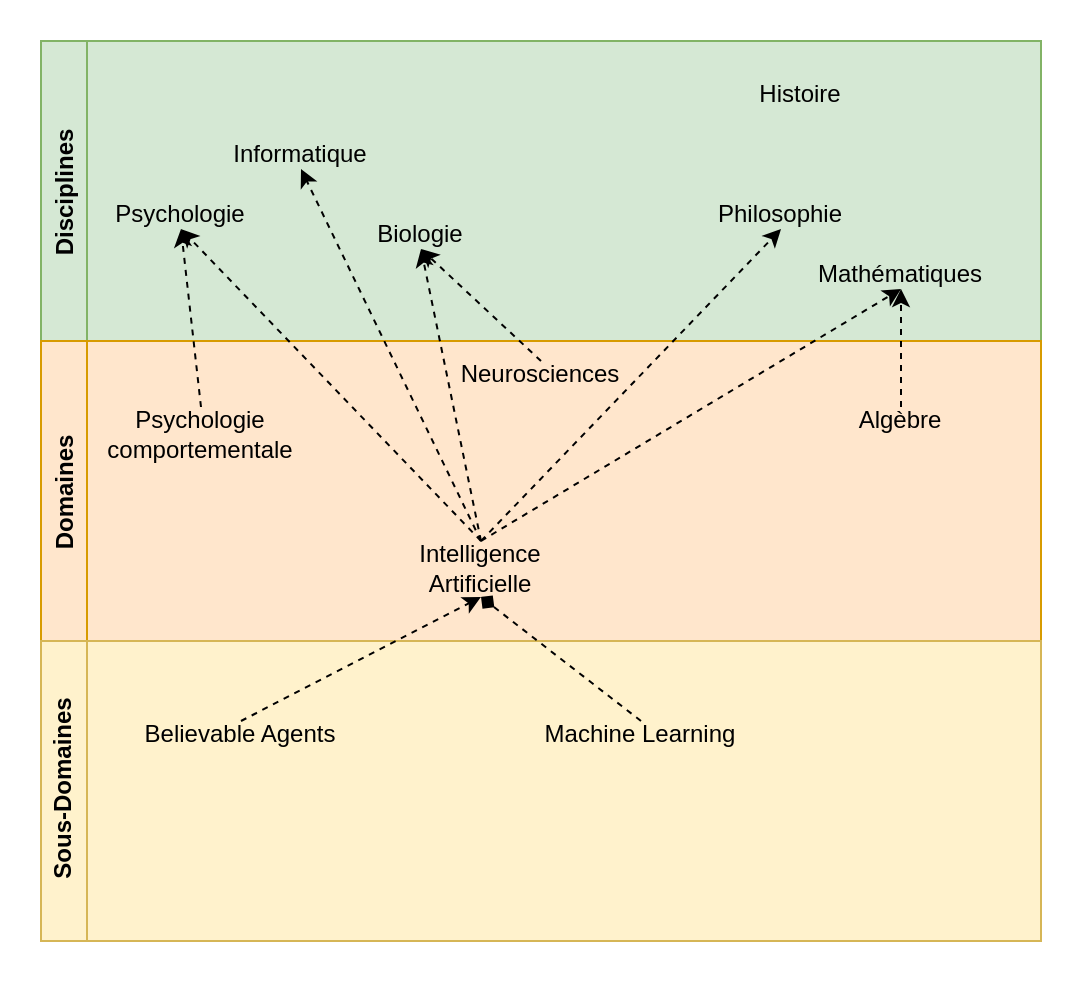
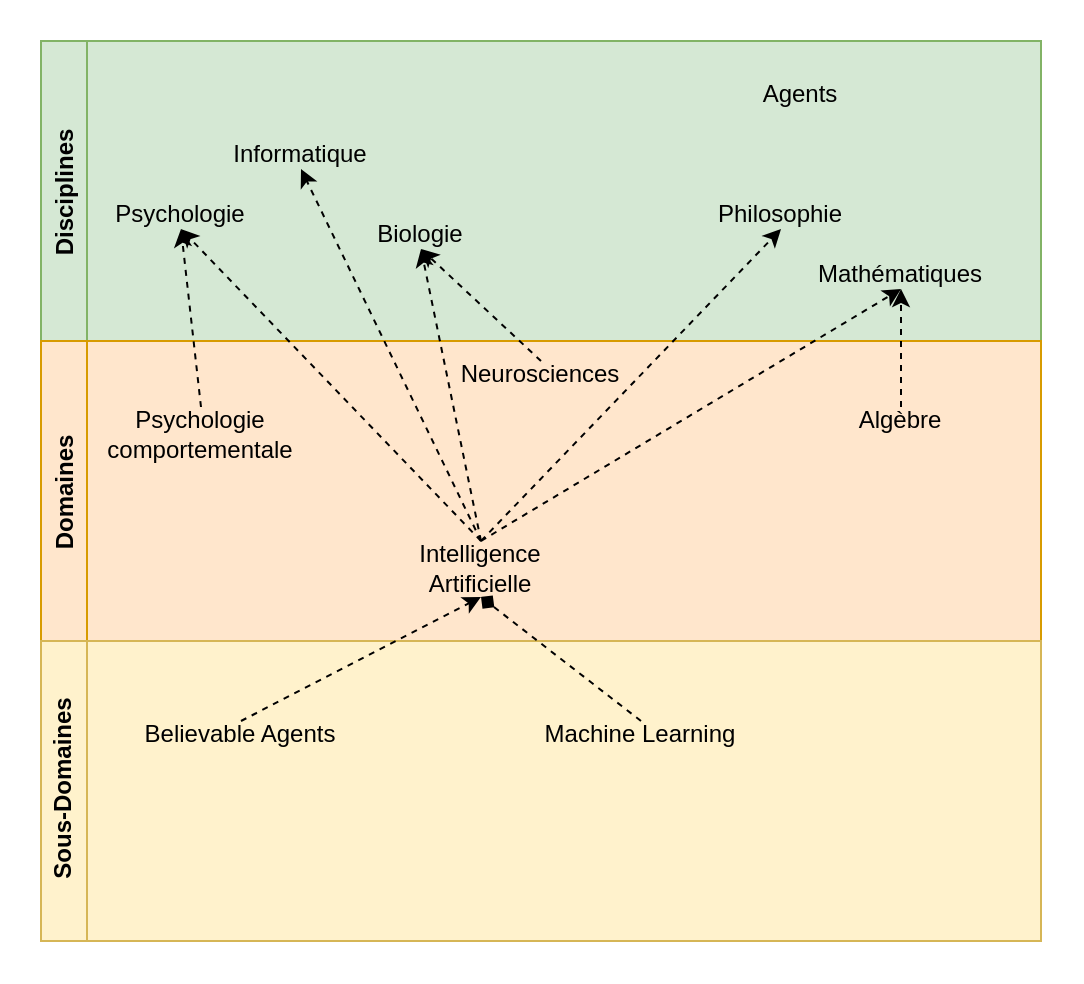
  <mxCell id="0" />
  <mxCell id="1" parent="0" />
  <mxCell id="2" value="Disciplines" style="swimlane;horizontal=0;html=0;swimlaneLine=1;noLabel=0;fillColor=#d5e8d4;strokeColor=#82b366;fillOpacity=100;glass=0;swimlaneFillColor=#D5E8D4;" vertex="1" parent="1"><mxGeometry x="20" y="20" width="500" height="150" as="geometry" /></mxCell>
  <mxCell id="3" value="Biologie" style="text;strokeColor=none;fillColor=none;align=center;verticalAlign=middle;rounded=0;whiteSpace=wrap;html=1;" vertex="1" parent="2"><mxGeometry x="140" y="90" width="100" height="14" as="geometry" /></mxCell>
- <mxCell id="4" value="Histoire" style="text;strokeColor=none;fillColor=none;align=center;verticalAlign=middle;rounded=0;whiteSpace=wrap;html=1;" vertex="1" parent="2"><mxGeometry x="330" y="20" width="100" height="14" as="geometry" /></mxCell>
+ <mxCell id="4" value="Agents" style="text;strokeColor=none;fillColor=none;align=center;verticalAlign=middle;rounded=0;whiteSpace=wrap;html=1;" vertex="1" parent="2"><mxGeometry x="330" y="20" width="100" height="14" as="geometry" /></mxCell>
  <mxCell id="5" value="Mathématiques" style="text;strokeColor=none;fillColor=none;align=center;verticalAlign=middle;rounded=0;whiteSpace=wrap;html=1;" vertex="1" parent="2"><mxGeometry x="380" y="110" width="100" height="14" as="geometry" /></mxCell>
  <mxCell id="6" value="Philosophie" style="text;strokeColor=none;fillColor=none;align=center;verticalAlign=middle;rounded=0;whiteSpace=wrap;html=1;" vertex="1" parent="2"><mxGeometry x="320" y="80" width="100" height="14" as="geometry" /></mxCell>
  <mxCell id="7" value="Domaines" style="swimlane;horizontal=0;html=0;fillColor=#ffe6cc;strokeColor=#d79b00;swimlaneFillColor=#FFE6CC;" vertex="1" parent="1"><mxGeometry x="20" y="170" width="500" height="150" as="geometry" /></mxCell>
  <mxCell id="8" value="Neurosciences" style="text;strokeColor=none;fillColor=none;align=center;verticalAlign=middle;rounded=0;whiteSpace=wrap;html=1;" vertex="1" parent="7"><mxGeometry x="200" y="10" width="100" height="14" as="geometry" /></mxCell>
  <mxCell id="9" value="Algèbre" style="text;strokeColor=none;fillColor=none;align=center;verticalAlign=middle;rounded=0;whiteSpace=wrap;html=1;" vertex="1" parent="7"><mxGeometry x="380" y="33" width="100" height="14" as="geometry" /></mxCell>
  <mxCell id="10" value="Psychologie comportementale" style="text;strokeColor=none;fillColor=none;align=center;verticalAlign=middle;rounded=0;whiteSpace=wrap;html=1;" vertex="1" parent="7"><mxGeometry x="30" y="33" width="100" height="28" as="geometry" /></mxCell>
  <mxCell id="11" value="Intelligence Artificielle" style="text;strokeColor=none;fillColor=none;align=center;verticalAlign=middle;rounded=0;whiteSpace=wrap;html=1;" vertex="1" parent="7"><mxGeometry x="170" y="100" width="100" height="28" as="geometry" /></mxCell>
  <mxCell id="12" value="Informatique" style="text;strokeColor=none;fillColor=none;align=center;verticalAlign=middle;rounded=0;whiteSpace=wrap;html=1;" vertex="1" parent="1"><mxGeometry x="100" y="70" width="100" height="14" as="geometry" /></mxCell>
  <mxCell id="13" value="Psychologie" style="text;strokeColor=none;fillColor=none;align=center;verticalAlign=middle;rounded=0;whiteSpace=wrap;html=1;" vertex="1" parent="1"><mxGeometry x="40" y="100" width="100" height="14" as="geometry" /></mxCell>
  <mxCell id="14" value="Sous-Domaines" style="swimlane;glass=0;html=1;horizontal=0;fillColor=#fff2cc;strokeColor=#d6b656;swimlaneFillColor=#FFF2CC;" vertex="1" parent="1"><mxGeometry x="20" y="320" width="500" height="150" as="geometry" /></mxCell>
  <mxCell id="15" value="Machine Learning" style="text;strokeColor=none;fillColor=none;align=center;verticalAlign=middle;rounded=0;whiteSpace=wrap;html=1;" vertex="1" parent="14"><mxGeometry x="250" y="40" width="100" height="14" as="geometry" /></mxCell>
  <mxCell id="16" value="Believable Agents" style="text;strokeColor=none;fillColor=none;align=center;verticalAlign=middle;rounded=0;whiteSpace=wrap;html=1;" vertex="1" parent="1"><mxGeometry x="70" y="360" width="100" height="14" as="geometry" /></mxCell>
  <mxCell id="17" value="" style="endArrow=classic;html=1;rounded=0;dashed=1;exitX=0.5;exitY=0;exitDx=0;exitDy=0;entryX=0.5;entryY=1;entryDx=0;entryDy=0;" edge="1" parent="1" source="16" target="11"><mxGeometry width="50" height="50" relative="1" as="geometry"><mxPoint x="710" y="269" as="sourcePoint" /><mxPoint x="760" y="219" as="targetPoint" /></mxGeometry></mxCell>
  <mxCell id="18" value="" style="endArrow=classic;html=1;rounded=0;dashed=1;exitX=0.5;exitY=0;exitDx=0;exitDy=0;entryX=0.5;entryY=1;entryDx=0;entryDy=0;" edge="1" parent="1" source="11" target="13"><mxGeometry width="50" height="50" relative="1" as="geometry"><mxPoint x="610" y="332" as="sourcePoint" /><mxPoint x="610" y="230" as="targetPoint" /></mxGeometry></mxCell>
  <mxCell id="19" value="" style="endArrow=classic;html=1;rounded=0;dashed=1;exitX=0.5;exitY=0;exitDx=0;exitDy=0;entryX=0.5;entryY=1;entryDx=0;entryDy=0;" edge="1" parent="1" source="11" target="3"><mxGeometry width="50" height="50" relative="1" as="geometry"><mxPoint x="620" y="342" as="sourcePoint" /><mxPoint x="240" y="120" as="targetPoint" /></mxGeometry></mxCell>
  <mxCell id="20" value="" style="endArrow=classic;html=1;rounded=0;dashed=1;exitX=0.5;exitY=0;exitDx=0;exitDy=0;entryX=0.5;entryY=1;entryDx=0;entryDy=0;" edge="1" parent="1" source="11" target="5"><mxGeometry width="50" height="50" relative="1" as="geometry"><mxPoint x="640" y="362" as="sourcePoint" /><mxPoint x="640" y="260" as="targetPoint" /></mxGeometry></mxCell>
  <mxCell id="21" value="" style="endArrow=classic;html=1;rounded=0;dashed=1;exitX=0.5;exitY=0;exitDx=0;exitDy=0;entryX=0.5;entryY=1;entryDx=0;entryDy=0;" edge="1" parent="1" source="11" target="12"><mxGeometry width="50" height="50" relative="1" as="geometry"><mxPoint x="650" y="372" as="sourcePoint" /><mxPoint x="650" y="270" as="targetPoint" /></mxGeometry></mxCell>
  <mxCell id="22" value="" style="endArrow=diamond;html=1;rounded=0;dashed=1;exitX=0.5;exitY=0;exitDx=0;exitDy=0;entryX=0.5;entryY=1;entryDx=0;entryDy=0;" edge="1" parent="1" source="15" target="11"><mxGeometry width="50" height="50" relative="1" as="geometry"><mxPoint x="610" y="300" as="sourcePoint" /><mxPoint x="760" y="280" as="targetPoint" /></mxGeometry></mxCell>
  <mxCell id="23" value="" style="endArrow=classic;html=1;rounded=0;dashed=1;exitX=0.5;exitY=0;exitDx=0;exitDy=0;entryX=0.5;entryY=1;entryDx=0;entryDy=0;" edge="1" parent="1" source="8" target="3"><mxGeometry width="50" height="50" relative="1" as="geometry"><mxPoint x="770" y="324" as="sourcePoint" /><mxPoint x="290" y="100" as="targetPoint" /></mxGeometry></mxCell>
  <mxCell id="24" value="" style="endArrow=classic;html=1;rounded=0;dashed=1;exitX=0.5;exitY=0;exitDx=0;exitDy=0;entryX=0.5;entryY=1;entryDx=0;entryDy=0;" edge="1" parent="1" source="9" target="5"><mxGeometry width="50" height="50" relative="1" as="geometry"><mxPoint x="600" y="270.16" as="sourcePoint" /><mxPoint x="644.2" y="139.998" as="targetPoint" /></mxGeometry></mxCell>
  <mxCell id="25" value="" style="endArrow=classic;html=1;rounded=0;dashed=1;exitX=0.5;exitY=0;exitDx=0;exitDy=0;entryX=0.5;entryY=1;entryDx=0;entryDy=0;" edge="1" parent="1" source="11" target="6"><mxGeometry width="50" height="50" relative="1" as="geometry"><mxPoint x="610" y="280.16" as="sourcePoint" /><mxPoint x="654.2" y="149.998" as="targetPoint" /></mxGeometry></mxCell>
  <mxCell id="26" value="" style="endArrow=classic;html=1;rounded=0;dashed=1;exitX=0.5;exitY=0;exitDx=0;exitDy=0;entryX=0.5;entryY=1;entryDx=0;entryDy=0;" edge="1" parent="1" source="10" target="13"><mxGeometry width="50" height="50" relative="1" as="geometry"><mxPoint x="630" y="300.16" as="sourcePoint" /><mxPoint x="90" y="110" as="targetPoint" /></mxGeometry></mxCell>
